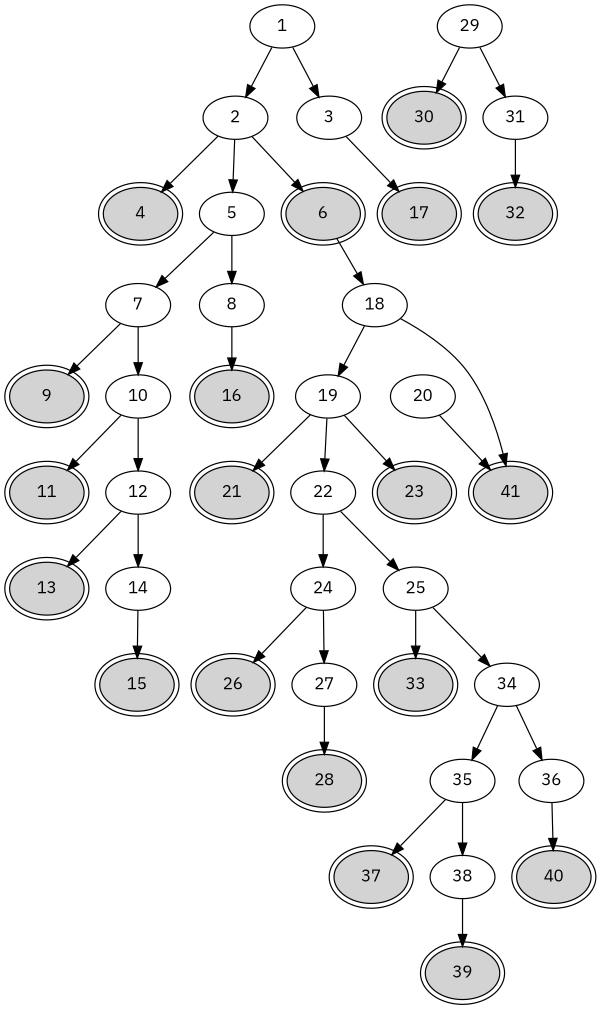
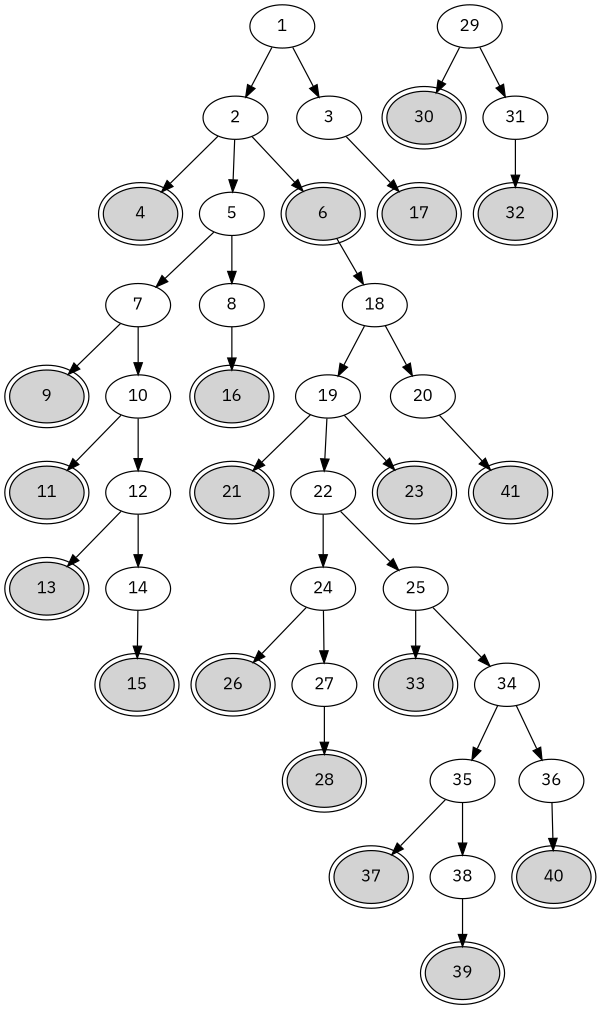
  digraph {
    fontname="IBM Plex Sans"
    node [fillcolor=white fontname="IBM Plex Sans" style=filled]
    edge [fontname="IBM Plex Sans"]
    n1 [label=1]
    n2 [label=2]
    n3 [label=3]
    n4 [fillcolor=lightgrey label=4 peripheries=2]
    n5 [label=5]
    n6 [fillcolor=lightgrey label=6 peripheries=2]
    n7 [fillcolor=lightgrey label=17 peripheries=2]
    n8 [label=7]
    n9 [label=8]
    n10 [label=18]
    n11 [fillcolor=lightgrey label=9 peripheries=2]
    n12 [label=10]
    n13 [fillcolor=lightgrey label=16 peripheries=2]
    n14 [fillcolor=lightgrey label=11 peripheries=2]
    n15 [label=12]
    n16 [fillcolor=lightgrey label=13 peripheries=2]
    n17 [label=14]
    n18 [fillcolor=lightgrey label=15 peripheries=2]
    n19 [label=19]
    n20 [label=20]
    n21 [fillcolor=lightgrey label=21 peripheries=2]
    n22 [label=22]
    n23 [fillcolor=lightgrey label=23 peripheries=2]
    n24 [fillcolor=lightgrey label=41 peripheries=2]
    n25 [label=24]
    n26 [label=25]
    n27 [fillcolor=lightgrey label=26 peripheries=2]
    n28 [label=27]
    n29 [fillcolor=lightgrey label=33 peripheries=2]
    n30 [label=34]
    n31 [fillcolor=lightgrey label=28 peripheries=2]
    n32 [label=29]
    n33 [fillcolor=lightgrey label=30 peripheries=2]
    n34 [label=31]
    n35 [fillcolor=lightgrey label=32 peripheries=2]
    n36 [label=35]
    n37 [label=36]
    n38 [fillcolor=lightgrey label=37 peripheries=2]
    n39 [label=38]
    n40 [fillcolor=lightgrey label=40 peripheries=2]
    n41 [fillcolor=lightgrey label=39 peripheries=2]
    n1 -> n2
    n1 -> n3
    n2 -> n4
    n2 -> n5
    n2 -> n6
    n3 -> n7
    n5 -> n8
    n5 -> n9
    n6 -> n10
    n8 -> n11
    n8 -> n12
    n9 -> n13
    n10 -> n19
-   n10 -> n24
+   n10 -> n20
    n12 -> n14
    n12 -> n15
    n15 -> n16
    n15 -> n17
    n17 -> n18
    n19 -> n21
    n19 -> n22
    n19 -> n23
    n20 -> n24
    n22 -> n25
    n22 -> n26
    n25 -> n27
    n25 -> n28
    n26 -> n29
    n26 -> n30
    n28 -> n31
    n30 -> n36
    n30 -> n37
    n32 -> n33
    n32 -> n34
    n34 -> n35
    n36 -> n38
    n36 -> n39
    n37 -> n40
    n39 -> n41
  }
